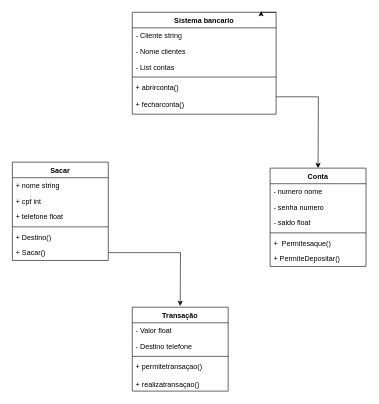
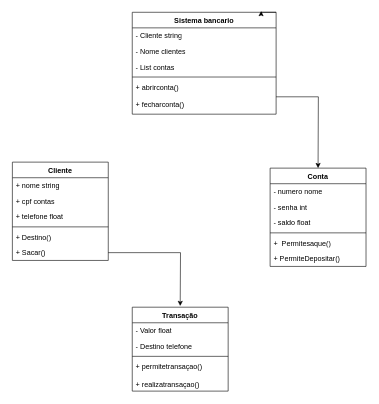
  <mxCell id="0" />
  <mxCell id="1" parent="0" />
  <mxCell id="2" value="Sistema bancario" style="swimlane;fontStyle=1;align=center;verticalAlign=top;childLayout=stackLayout;horizontal=1;startSize=26;horizontalStack=0;resizeParent=1;resizeParentMax=0;resizeLast=0;collapsible=1;marginBottom=0;whiteSpace=wrap;html=1;" vertex="1" parent="1"><mxGeometry x="220" y="20" width="240" height="170" as="geometry" /></mxCell>
  <mxCell id="3" value="- Cliente string" style="text;strokeColor=none;fillColor=none;align=left;verticalAlign=top;spacingLeft=4;spacingRight=4;overflow=hidden;rotatable=0;points=[[0,0.5],[1,0.5]];portConstraint=eastwest;whiteSpace=wrap;html=1;" vertex="1" parent="2"><mxGeometry y="26" width="240" height="26" as="geometry" /></mxCell>
  <mxCell id="4" value="- Nome clientes" style="text;strokeColor=none;fillColor=none;align=left;verticalAlign=top;spacingLeft=4;spacingRight=4;overflow=hidden;rotatable=0;points=[[0,0.5],[1,0.5]];portConstraint=eastwest;whiteSpace=wrap;html=1;" vertex="1" parent="2"><mxGeometry y="52" width="240" height="26" as="geometry" /></mxCell>
  <mxCell id="5" value="- List contas" style="text;strokeColor=none;fillColor=none;align=left;verticalAlign=top;spacingLeft=4;spacingRight=4;overflow=hidden;rotatable=0;points=[[0,0.5],[1,0.5]];portConstraint=eastwest;whiteSpace=wrap;html=1;" vertex="1" parent="2"><mxGeometry y="78" width="240" height="26" as="geometry" /></mxCell>
  <mxCell id="6" value="" style="line;strokeWidth=1;fillColor=none;align=left;verticalAlign=middle;spacingTop=-1;spacingLeft=3;spacingRight=3;rotatable=0;labelPosition=right;points=[];portConstraint=eastwest;strokeColor=inherit;" vertex="1" parent="2"><mxGeometry y="104" width="240" height="8" as="geometry" /></mxCell>
  <mxCell id="7" value="+ abrirconta()&lt;div&gt;&lt;br&gt;&lt;/div&gt;&lt;div&gt;+ fecharconta()&lt;/div&gt;" style="text;strokeColor=none;fillColor=none;align=left;verticalAlign=top;spacingLeft=4;spacingRight=4;overflow=hidden;rotatable=0;points=[[0,0.5],[1,0.5]];portConstraint=eastwest;whiteSpace=wrap;html=1;" vertex="1" parent="2"><mxGeometry y="112" width="240" height="58" as="geometry" /></mxCell>
  <mxCell id="8" style="edgeStyle=orthogonalEdgeStyle;rounded=0;orthogonalLoop=1;jettySize=auto;html=1;exitX=1;exitY=0;exitDx=0;exitDy=0;entryX=0.896;entryY=-0.012;entryDx=0;entryDy=0;entryPerimeter=0;" edge="1" parent="1" source="2" target="2"><mxGeometry relative="1" as="geometry" /></mxCell>
  <mxCell id="9" style="edgeStyle=orthogonalEdgeStyle;rounded=0;orthogonalLoop=1;jettySize=auto;html=1;" edge="1" parent="1" source="7"><mxGeometry relative="1" as="geometry"><mxPoint x="530" y="280" as="targetPoint" /></mxGeometry></mxCell>
- <mxCell id="10" value="Sacar" style="swimlane;fontStyle=1;align=center;verticalAlign=top;childLayout=stackLayout;horizontal=1;startSize=26;horizontalStack=0;resizeParent=1;resizeParentMax=0;resizeLast=0;collapsible=1;marginBottom=0;whiteSpace=wrap;html=1;" vertex="1" parent="1"><mxGeometry x="20" y="270" width="160" height="164" as="geometry" /></mxCell>
+ <mxCell id="10" value="Cliente" style="swimlane;fontStyle=1;align=center;verticalAlign=top;childLayout=stackLayout;horizontal=1;startSize=26;horizontalStack=0;resizeParent=1;resizeParentMax=0;resizeLast=0;collapsible=1;marginBottom=0;whiteSpace=wrap;html=1;" vertex="1" parent="1"><mxGeometry x="20" y="270" width="160" height="164" as="geometry" /></mxCell>
  <mxCell id="11" value="+ nome string" style="text;strokeColor=none;fillColor=none;align=left;verticalAlign=top;spacingLeft=4;spacingRight=4;overflow=hidden;rotatable=0;points=[[0,0.5],[1,0.5]];portConstraint=eastwest;whiteSpace=wrap;html=1;" vertex="1" parent="10"><mxGeometry y="26" width="160" height="26" as="geometry" /></mxCell>
- <mxCell id="12" value="+ cpf int" style="text;strokeColor=none;fillColor=none;align=left;verticalAlign=top;spacingLeft=4;spacingRight=4;overflow=hidden;rotatable=0;points=[[0,0.5],[1,0.5]];portConstraint=eastwest;whiteSpace=wrap;html=1;" vertex="1" parent="10"><mxGeometry y="52" width="160" height="26" as="geometry" /></mxCell>
+ <mxCell id="12" value="+ cpf contas" style="text;strokeColor=none;fillColor=none;align=left;verticalAlign=top;spacingLeft=4;spacingRight=4;overflow=hidden;rotatable=0;points=[[0,0.5],[1,0.5]];portConstraint=eastwest;whiteSpace=wrap;html=1;" vertex="1" parent="10"><mxGeometry y="52" width="160" height="26" as="geometry" /></mxCell>
  <mxCell id="13" value="+ telefone float" style="text;strokeColor=none;fillColor=none;align=left;verticalAlign=top;spacingLeft=4;spacingRight=4;overflow=hidden;rotatable=0;points=[[0,0.5],[1,0.5]];portConstraint=eastwest;whiteSpace=wrap;html=1;" vertex="1" parent="10"><mxGeometry y="78" width="160" height="26" as="geometry" /></mxCell>
  <mxCell id="14" value="" style="line;strokeWidth=1;fillColor=none;align=left;verticalAlign=middle;spacingTop=-1;spacingLeft=3;spacingRight=3;rotatable=0;labelPosition=right;points=[];portConstraint=eastwest;strokeColor=inherit;" vertex="1" parent="10"><mxGeometry y="104" width="160" height="8" as="geometry" /></mxCell>
  <mxCell id="15" value="+ Destino()" style="text;strokeColor=none;fillColor=none;align=left;verticalAlign=top;spacingLeft=4;spacingRight=4;overflow=hidden;rotatable=0;points=[[0,0.5],[1,0.5]];portConstraint=eastwest;whiteSpace=wrap;html=1;" vertex="1" parent="10"><mxGeometry y="112" width="160" height="26" as="geometry" /></mxCell>
  <mxCell id="16" style="edgeStyle=orthogonalEdgeStyle;rounded=0;orthogonalLoop=1;jettySize=auto;html=1;" edge="1" parent="10" source="17"><mxGeometry relative="1" as="geometry"><mxPoint x="280" y="240" as="targetPoint" /></mxGeometry></mxCell>
  <mxCell id="17" value="+ Sacar()" style="text;strokeColor=none;fillColor=none;align=left;verticalAlign=top;spacingLeft=4;spacingRight=4;overflow=hidden;rotatable=0;points=[[0,0.5],[1,0.5]];portConstraint=eastwest;whiteSpace=wrap;html=1;" vertex="1" parent="10"><mxGeometry y="138" width="160" height="26" as="geometry" /></mxCell>
  <mxCell id="18" value="Conta" style="swimlane;fontStyle=1;align=center;verticalAlign=top;childLayout=stackLayout;horizontal=1;startSize=26;horizontalStack=0;resizeParent=1;resizeParentMax=0;resizeLast=0;collapsible=1;marginBottom=0;whiteSpace=wrap;html=1;" vertex="1" parent="1"><mxGeometry x="450" y="280" width="160" height="164" as="geometry" /></mxCell>
  <mxCell id="19" value="- numero nome" style="text;strokeColor=none;fillColor=none;align=left;verticalAlign=top;spacingLeft=4;spacingRight=4;overflow=hidden;rotatable=0;points=[[0,0.5],[1,0.5]];portConstraint=eastwest;whiteSpace=wrap;html=1;" vertex="1" parent="18"><mxGeometry y="26" width="160" height="26" as="geometry" /></mxCell>
- <mxCell id="20" value="- senha numero" style="text;strokeColor=none;fillColor=none;align=left;verticalAlign=top;spacingLeft=4;spacingRight=4;overflow=hidden;rotatable=0;points=[[0,0.5],[1,0.5]];portConstraint=eastwest;whiteSpace=wrap;html=1;" vertex="1" parent="18"><mxGeometry y="52" width="160" height="26" as="geometry" /></mxCell>
+ <mxCell id="20" value="- senha int" style="text;strokeColor=none;fillColor=none;align=left;verticalAlign=top;spacingLeft=4;spacingRight=4;overflow=hidden;rotatable=0;points=[[0,0.5],[1,0.5]];portConstraint=eastwest;whiteSpace=wrap;html=1;" vertex="1" parent="18"><mxGeometry y="52" width="160" height="26" as="geometry" /></mxCell>
  <mxCell id="21" value="- saldo float" style="text;strokeColor=none;fillColor=none;align=left;verticalAlign=top;spacingLeft=4;spacingRight=4;overflow=hidden;rotatable=0;points=[[0,0.5],[1,0.5]];portConstraint=eastwest;whiteSpace=wrap;html=1;" vertex="1" parent="18"><mxGeometry y="78" width="160" height="26" as="geometry" /></mxCell>
  <mxCell id="22" value="" style="line;strokeWidth=1;fillColor=none;align=left;verticalAlign=middle;spacingTop=-1;spacingLeft=3;spacingRight=3;rotatable=0;labelPosition=right;points=[];portConstraint=eastwest;strokeColor=inherit;" vertex="1" parent="18"><mxGeometry y="104" width="160" height="8" as="geometry" /></mxCell>
  <mxCell id="23" value="+&amp;nbsp; Permitesaque()" style="text;strokeColor=none;fillColor=none;align=left;verticalAlign=top;spacingLeft=4;spacingRight=4;overflow=hidden;rotatable=0;points=[[0,0.5],[1,0.5]];portConstraint=eastwest;whiteSpace=wrap;html=1;" vertex="1" parent="18"><mxGeometry y="112" width="160" height="26" as="geometry" /></mxCell>
  <mxCell id="24" value="+ PermiteDepositar()" style="text;strokeColor=none;fillColor=none;align=left;verticalAlign=top;spacingLeft=4;spacingRight=4;overflow=hidden;rotatable=0;points=[[0,0.5],[1,0.5]];portConstraint=eastwest;whiteSpace=wrap;html=1;" vertex="1" parent="18"><mxGeometry y="138" width="160" height="26" as="geometry" /></mxCell>
  <mxCell id="25" value="Transação" style="swimlane;fontStyle=1;align=center;verticalAlign=top;childLayout=stackLayout;horizontal=1;startSize=26;horizontalStack=0;resizeParent=1;resizeParentMax=0;resizeLast=0;collapsible=1;marginBottom=0;whiteSpace=wrap;html=1;" vertex="1" parent="1"><mxGeometry x="220" y="512" width="160" height="140" as="geometry" /></mxCell>
  <mxCell id="26" value="- Valor float&lt;div&gt;&lt;br&gt;&lt;/div&gt;" style="text;strokeColor=none;fillColor=none;align=left;verticalAlign=top;spacingLeft=4;spacingRight=4;overflow=hidden;rotatable=0;points=[[0,0.5],[1,0.5]];portConstraint=eastwest;whiteSpace=wrap;html=1;" vertex="1" parent="25"><mxGeometry y="26" width="160" height="26" as="geometry" /></mxCell>
  <mxCell id="27" value="- Destino telefone" style="text;strokeColor=none;fillColor=none;align=left;verticalAlign=top;spacingLeft=4;spacingRight=4;overflow=hidden;rotatable=0;points=[[0,0.5],[1,0.5]];portConstraint=eastwest;whiteSpace=wrap;html=1;" vertex="1" parent="25"><mxGeometry y="52" width="160" height="26" as="geometry" /></mxCell>
  <mxCell id="28" value="" style="line;strokeWidth=1;fillColor=none;align=left;verticalAlign=middle;spacingTop=-1;spacingLeft=3;spacingRight=3;rotatable=0;labelPosition=right;points=[];portConstraint=eastwest;strokeColor=inherit;" vertex="1" parent="25"><mxGeometry y="78" width="160" height="8" as="geometry" /></mxCell>
  <mxCell id="29" value="+ permitetransaçao()&lt;div&gt;&lt;br&gt;&lt;/div&gt;&lt;div&gt;+ realizatransaçao()&lt;/div&gt;&lt;div&gt;&lt;br&gt;&lt;/div&gt;" style="text;strokeColor=none;fillColor=none;align=left;verticalAlign=top;spacingLeft=4;spacingRight=4;overflow=hidden;rotatable=0;points=[[0,0.5],[1,0.5]];portConstraint=eastwest;whiteSpace=wrap;html=1;" vertex="1" parent="25"><mxGeometry y="86" width="160" height="54" as="geometry" /></mxCell>
